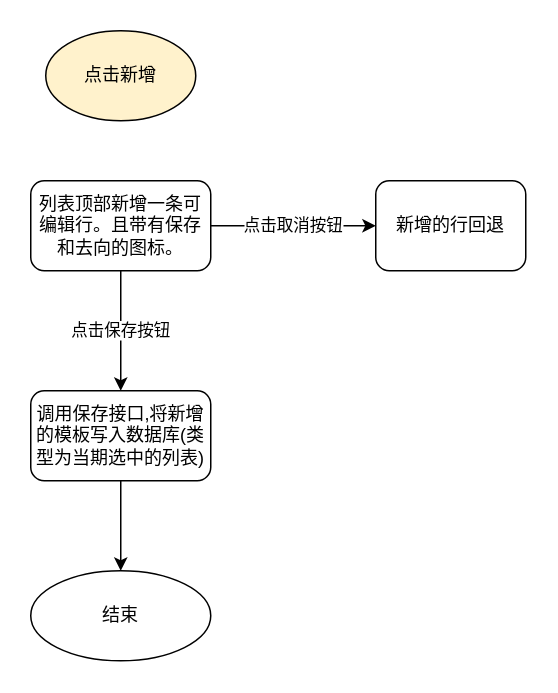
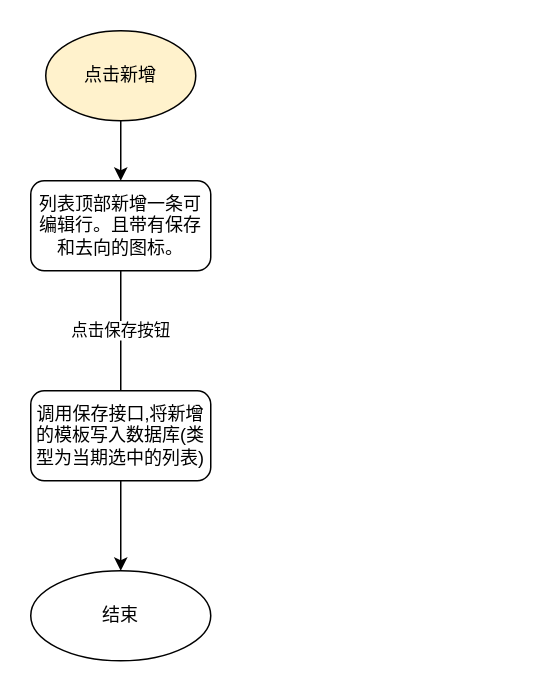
  <mxCell id="0" />
  <mxCell id="1" parent="0" />
+ <mxCell id="2" value="" style="edgeStyle=orthogonalEdgeStyle;rounded=0;orthogonalLoop=1;jettySize=auto;html=1;" edge="1" parent="1" source="3" target="5"><mxGeometry relative="1" as="geometry" /></mxCell>
  <mxCell id="3" value="点击新增" style="ellipse;whiteSpace=wrap;html=1;fillColor=#fff2cc;" vertex="1" parent="1"><mxGeometry x="30" y="20" width="100" height="60" as="geometry" /></mxCell>
- <mxCell id="4" value="点击取消按钮" style="edgeStyle=orthogonalEdgeStyle;rounded=0;orthogonalLoop=1;jettySize=auto;html=1;" edge="1" parent="1" source="5" target="7"><mxGeometry relative="1" as="geometry" /></mxCell>
  <mxCell id="5" value="列表顶部新增一条可编辑行。且带有保存和去向的图标。" style="rounded=1;whiteSpace=wrap;html=1;" vertex="1" parent="1"><mxGeometry x="20" y="120" width="120" height="60" as="geometry" /></mxCell>
- <mxCell id="6" value="点击保存按钮" style="edgeStyle=orthogonalEdgeStyle;rounded=0;orthogonalLoop=1;jettySize=auto;html=1;fontStyle=0;exitX=0.5;exitY=1;exitDx=0;exitDy=0;" edge="1" parent="1" source="5" target="9"><mxGeometry relative="1" as="geometry"><mxPoint x="80" y="310" as="sourcePoint" /></mxGeometry></mxCell>
- <mxCell id="7" value="新增的行回退" style="rounded=1;whiteSpace=wrap;html=1;" vertex="1" parent="1"><mxGeometry x="250" y="120" width="100" height="60" as="geometry" /></mxCell>
+ <mxCell id="6" value="点击保存按钮" style="edgeStyle=orthogonalEdgeStyle;rounded=0;orthogonalLoop=1;jettySize=auto;html=1;fontStyle=0;exitX=0.5;exitY=1;exitDx=0;exitDy=0;endArrow=none;" edge="1" parent="1" source="5" target="9"><mxGeometry relative="1" as="geometry"><mxPoint x="80" y="310" as="sourcePoint" /></mxGeometry></mxCell>
  <mxCell id="8" value="" style="edgeStyle=orthogonalEdgeStyle;rounded=0;orthogonalLoop=1;jettySize=auto;html=1;" edge="1" parent="1" source="9" target="10"><mxGeometry relative="1" as="geometry" /></mxCell>
  <mxCell id="9" value="调用保存接口,将新增的模板写入数据库(类型为当期选中的列表)" style="rounded=1;whiteSpace=wrap;html=1;" vertex="1" parent="1"><mxGeometry x="20" y="260" width="120" height="60" as="geometry" /></mxCell>
  <mxCell id="10" value="结束" style="ellipse;whiteSpace=wrap;html=1;" vertex="1" parent="1"><mxGeometry x="20" y="380" width="120" height="60" as="geometry" /></mxCell>
